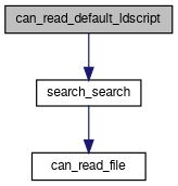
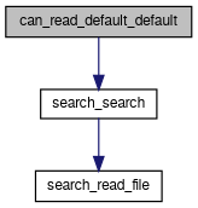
  digraph {
    rankdir=TB
    node [color=black fillcolor=white fontname=FreeSans fontsize=10 shape=record style=filled]
    edge [color=midnightblue fontname=FreeSans fontsize=10 labelfontname=FreeSans labelfontsize=10 style=solid]
-   n1 [fillcolor=grey75 fontcolor=black height=0.2 label=can_read_default_ldscript width=0.4]
+   n1 [fillcolor=grey75 fontcolor=black height=0.2 label=can_read_default_default width=0.4]
    n2 [height=0.2 label=search_search width=0.4]
-   n3 [height=0.2 label=can_read_file width=0.4]
+   n3 [height=0.2 label=search_read_file width=0.4]
    n1 -> n2
    n2 -> n3
  }
